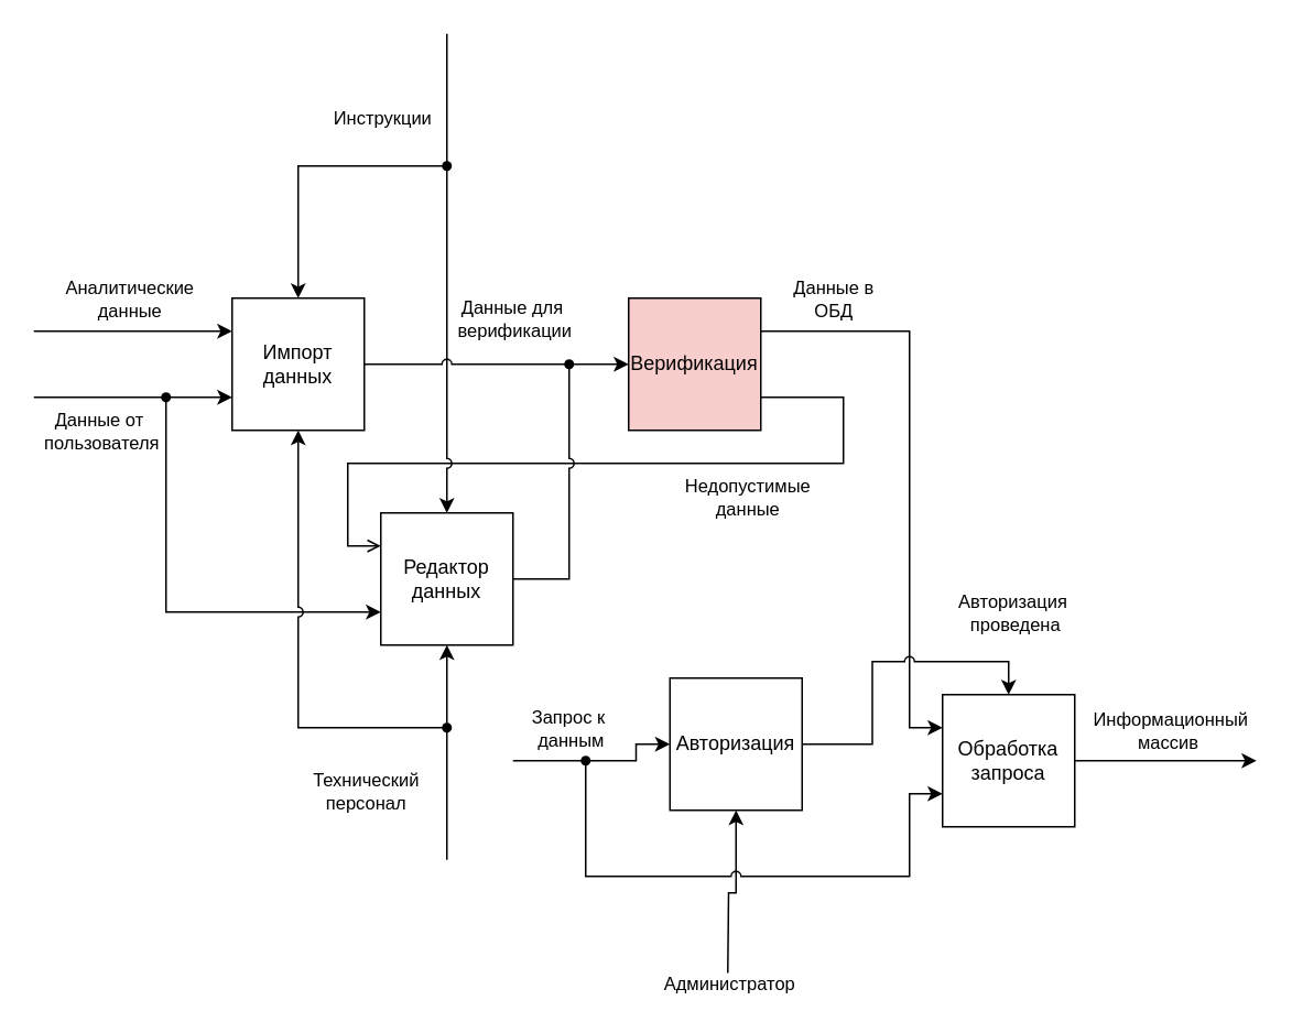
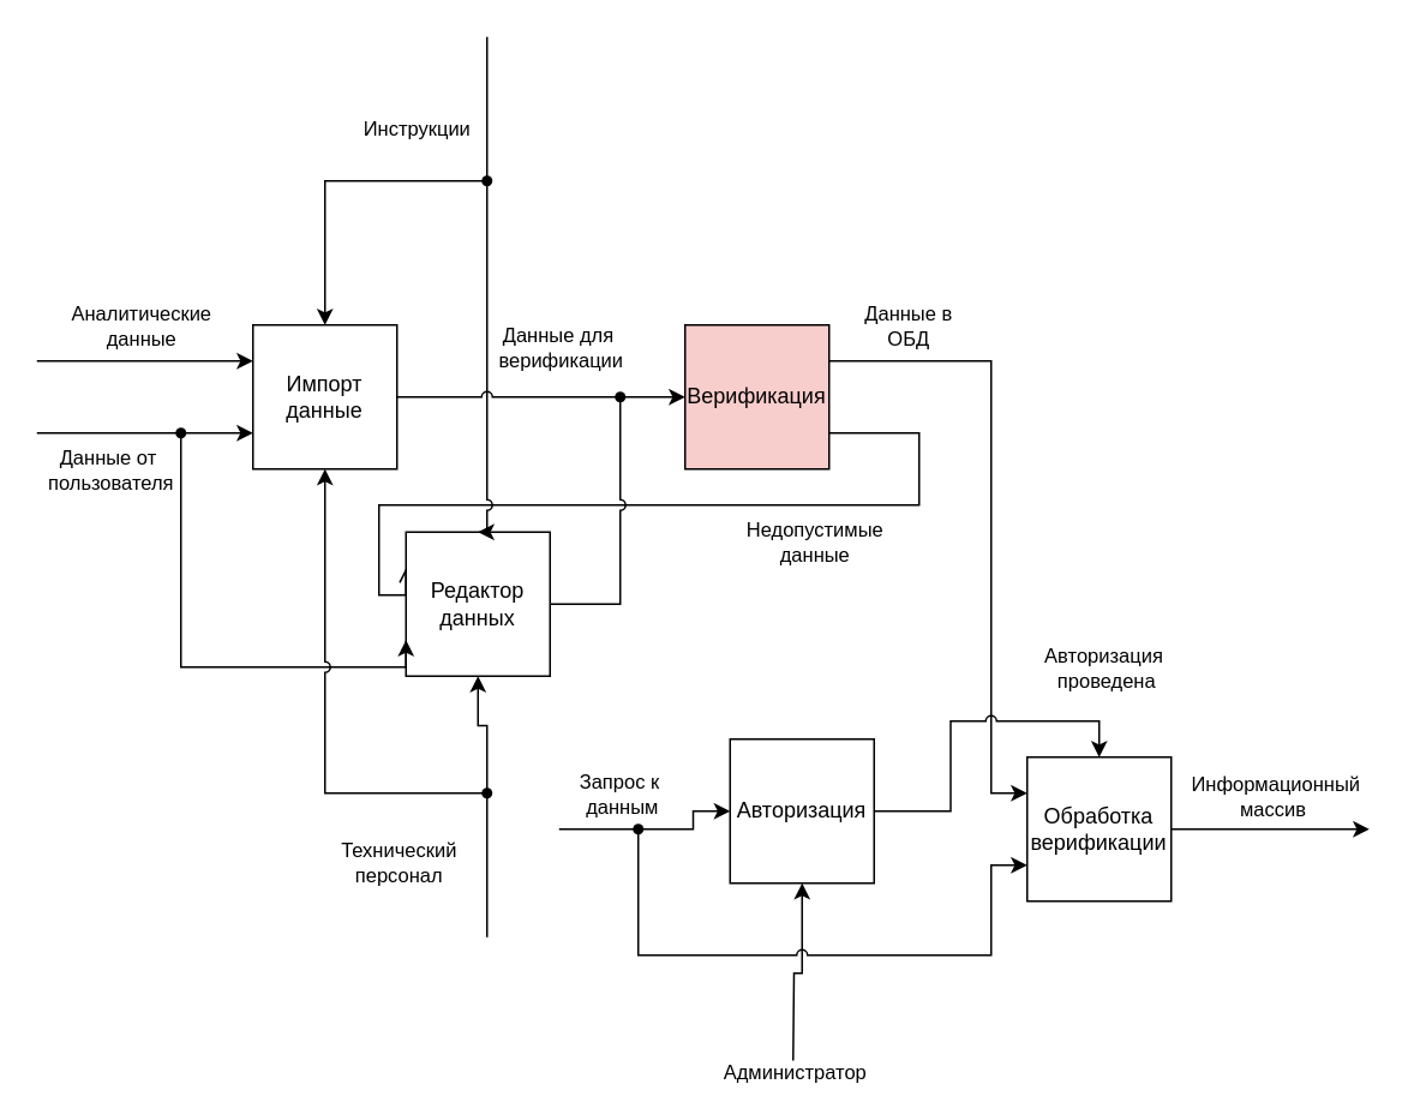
  <mxCell id="0" />
  <mxCell id="1" parent="0" />
  <mxCell id="2" style="edgeStyle=orthogonalEdgeStyle;rounded=0;orthogonalLoop=1;jettySize=auto;html=1;exitDx=0;exitDy=0;entryX=0;entryY=0.5;entryDx=0;entryDy=0;" parent="1" source="30" target="13" edge="1"><mxGeometry relative="1" as="geometry" /></mxCell>
  <mxCell id="3" style="edgeStyle=orthogonalEdgeStyle;rounded=0;orthogonalLoop=1;jettySize=auto;html=1;exitX=0.5;exitY=0;exitDx=0;exitDy=0;startArrow=classic;startFill=1;endArrow=none;endFill=0;jumpStyle=none;" parent="1" source="4" target="19" edge="1"><mxGeometry relative="1" as="geometry"><mxPoint x="300" y="20" as="targetPoint" /><Array as="points"><mxPoint x="180" y="100" /></Array></mxGeometry></mxCell>
- <mxCell id="4" value="Импорт данных" style="whiteSpace=wrap;html=1;aspect=fixed;" parent="1" vertex="1"><mxGeometry x="140" y="180" width="80" height="80" as="geometry" /></mxCell>
+ <mxCell id="4" value="Импорт данные" style="whiteSpace=wrap;html=1;aspect=fixed;" parent="1" vertex="1"><mxGeometry x="140" y="180" width="80" height="80" as="geometry" /></mxCell>
  <mxCell id="5" value="" style="endArrow=classic;html=1;rounded=0;entryX=0;entryY=0.25;entryDx=0;entryDy=0;" parent="1" target="4" edge="1"><mxGeometry width="50" height="50" relative="1" as="geometry"><mxPoint x="20" y="200" as="sourcePoint" /><mxPoint x="80" y="180" as="targetPoint" /></mxGeometry></mxCell>
  <mxCell id="6" value="Аналитические&lt;div&gt;данные&lt;/div&gt;" style="edgeLabel;html=1;align=center;verticalAlign=middle;resizable=0;points=[];" parent="5" vertex="1" connectable="0"><mxGeometry x="-0.076" y="-1" relative="1" as="geometry"><mxPoint x="2" y="-21" as="offset" /></mxGeometry></mxCell>
  <mxCell id="7" value="" style="endArrow=classic;html=1;rounded=0;entryX=0;entryY=0.75;entryDx=0;entryDy=0;" parent="1" source="22" target="4" edge="1"><mxGeometry width="50" height="50" relative="1" as="geometry"><mxPoint x="20" y="240" as="sourcePoint" /><mxPoint x="120" y="230" as="targetPoint" /></mxGeometry></mxCell>
  <mxCell id="8" value="Данные от&amp;nbsp;&lt;div&gt;пользователя&lt;/div&gt;" style="edgeLabel;html=1;align=center;verticalAlign=middle;resizable=0;points=[];" parent="7" vertex="1" connectable="0"><mxGeometry x="0.011" relative="1" as="geometry"><mxPoint x="-60" y="20" as="offset" /></mxGeometry></mxCell>
  <mxCell id="9" style="edgeStyle=orthogonalEdgeStyle;rounded=0;orthogonalLoop=1;jettySize=auto;html=1;entryX=0;entryY=0.25;entryDx=0;entryDy=0;exitX=1;exitY=0.75;exitDx=0;exitDy=0;endArrow=open;" parent="1" source="13" target="15" edge="1"><mxGeometry relative="1" as="geometry"><Array as="points"><mxPoint x="510" y="240" /><mxPoint x="510" y="280" /><mxPoint x="210" y="280" /><mxPoint x="210" y="330" /></Array></mxGeometry></mxCell>
  <mxCell id="10" value="Недопустимые&lt;div&gt;данные&lt;/div&gt;" style="edgeLabel;html=1;align=center;verticalAlign=middle;resizable=0;points=[];" parent="9" vertex="1" connectable="0"><mxGeometry x="-0.889" y="1" relative="1" as="geometry"><mxPoint x="-35" y="61" as="offset" /></mxGeometry></mxCell>
  <mxCell id="11" style="edgeStyle=orthogonalEdgeStyle;rounded=0;orthogonalLoop=1;jettySize=auto;html=1;exitX=1;exitY=0.25;exitDx=0;exitDy=0;entryX=0;entryY=0.25;entryDx=0;entryDy=0;jumpStyle=none;" parent="1" source="13" target="43" edge="1"><mxGeometry relative="1" as="geometry"><Array as="points"><mxPoint x="550" y="200" /><mxPoint x="550" y="440" /></Array></mxGeometry></mxCell>
  <mxCell id="12" value="Данные в&lt;br&gt;ОБД" style="edgeLabel;html=1;align=center;verticalAlign=middle;resizable=0;points=[];" parent="11" vertex="1" connectable="0"><mxGeometry x="-0.757" y="-2" relative="1" as="geometry"><mxPoint y="-22" as="offset" /></mxGeometry></mxCell>
  <mxCell id="13" value="Верификация" style="whiteSpace=wrap;html=1;aspect=fixed;fillColor=#f8cecc;" parent="1" vertex="1"><mxGeometry x="380" y="180" width="80" height="80" as="geometry" /></mxCell>
  <mxCell id="14" style="edgeStyle=orthogonalEdgeStyle;rounded=0;orthogonalLoop=1;jettySize=auto;html=1;jumpStyle=arc;endArrow=none;endFill=0;" parent="1" source="15" target="30" edge="1"><mxGeometry relative="1" as="geometry" /></mxCell>
- <mxCell id="15" value="Редактор данных" style="whiteSpace=wrap;html=1;aspect=fixed;" parent="1" vertex="1"><mxGeometry x="230" y="310" width="80" height="80" as="geometry" /></mxCell>
+ <mxCell id="15" value="Редактор данных" style="whiteSpace=wrap;html=1;aspect=fixed;" parent="1" vertex="1"><mxGeometry x="225" y="295" width="80" height="80" as="geometry" /></mxCell>
  <mxCell id="16" style="edgeStyle=orthogonalEdgeStyle;rounded=0;orthogonalLoop=1;jettySize=auto;html=1;endArrow=none;endFill=0;" parent="1" source="19" edge="1"><mxGeometry relative="1" as="geometry"><mxPoint x="270" y="20" as="targetPoint" /><Array as="points"><mxPoint x="270" y="20" /></Array></mxGeometry></mxCell>
  <mxCell id="17" value="Инструкции" style="edgeLabel;html=1;align=center;verticalAlign=middle;resizable=0;points=[];" parent="16" vertex="1" connectable="0"><mxGeometry x="0.056" y="-1" relative="1" as="geometry"><mxPoint x="-41" y="12" as="offset" /></mxGeometry></mxCell>
  <mxCell id="18" style="edgeStyle=orthogonalEdgeStyle;rounded=0;orthogonalLoop=1;jettySize=auto;html=1;entryX=0.5;entryY=0;entryDx=0;entryDy=0;jumpStyle=arc;" parent="1" source="19" target="15" edge="1"><mxGeometry relative="1" as="geometry"><Array as="points"><mxPoint x="270" y="110" /><mxPoint x="270" y="110" /></Array></mxGeometry></mxCell>
  <mxCell id="19" value="" style="shape=waypoint;sketch=0;fillStyle=solid;size=6;pointerEvents=1;points=[];fillColor=none;resizable=0;rotatable=0;perimeter=centerPerimeter;snapToPoint=1;" parent="1" vertex="1"><mxGeometry x="260" y="90" width="20" height="20" as="geometry" /></mxCell>
  <mxCell id="20" value="" style="endArrow=none;html=1;rounded=0;entryDx=0;entryDy=0;endFill=0;" parent="1" target="22" edge="1"><mxGeometry width="50" height="50" relative="1" as="geometry"><mxPoint x="20" y="240" as="sourcePoint" /><mxPoint x="140" y="240" as="targetPoint" /></mxGeometry></mxCell>
  <mxCell id="21" style="edgeStyle=orthogonalEdgeStyle;rounded=0;orthogonalLoop=1;jettySize=auto;html=1;entryX=0;entryY=0.75;entryDx=0;entryDy=0;" parent="1" source="22" target="15" edge="1"><mxGeometry relative="1" as="geometry"><mxPoint x="180" y="420" as="targetPoint" /><Array as="points"><mxPoint x="100" y="370" /></Array></mxGeometry></mxCell>
  <mxCell id="22" value="" style="shape=waypoint;sketch=0;fillStyle=solid;size=6;pointerEvents=1;points=[];fillColor=none;resizable=0;rotatable=0;perimeter=centerPerimeter;snapToPoint=1;" parent="1" vertex="1"><mxGeometry x="90" y="230" width="20" height="20" as="geometry" /></mxCell>
  <mxCell id="23" style="edgeStyle=orthogonalEdgeStyle;rounded=0;orthogonalLoop=1;jettySize=auto;html=1;entryX=0.5;entryY=1;entryDx=0;entryDy=0;" parent="1" source="27" target="15" edge="1"><mxGeometry relative="1" as="geometry" /></mxCell>
  <mxCell id="24" style="edgeStyle=orthogonalEdgeStyle;rounded=0;orthogonalLoop=1;jettySize=auto;html=1;entryX=0.5;entryY=1;entryDx=0;entryDy=0;jumpStyle=arc;" parent="1" source="27" target="4" edge="1"><mxGeometry relative="1" as="geometry"><Array as="points"><mxPoint x="270" y="440" /><mxPoint x="180" y="440" /></Array></mxGeometry></mxCell>
  <mxCell id="25" style="edgeStyle=orthogonalEdgeStyle;rounded=0;orthogonalLoop=1;jettySize=auto;html=1;endArrow=none;endFill=0;" parent="1" source="27" edge="1"><mxGeometry relative="1" as="geometry"><mxPoint x="270" y="520" as="targetPoint" /></mxGeometry></mxCell>
  <mxCell id="26" value="Технический&lt;div&gt;персонал&lt;/div&gt;" style="edgeLabel;html=1;align=center;verticalAlign=middle;resizable=0;points=[];" parent="25" vertex="1" connectable="0"><mxGeometry x="-0.065" y="2" relative="1" as="geometry"><mxPoint x="-52" as="offset" /></mxGeometry></mxCell>
  <mxCell id="27" value="" style="shape=waypoint;sketch=0;fillStyle=solid;size=6;pointerEvents=1;points=[];fillColor=none;resizable=0;rotatable=0;perimeter=centerPerimeter;snapToPoint=1;" parent="1" vertex="1"><mxGeometry x="260" y="430" width="20" height="20" as="geometry" /></mxCell>
  <mxCell id="28" value="" style="edgeStyle=orthogonalEdgeStyle;rounded=0;orthogonalLoop=1;jettySize=auto;html=1;exitX=1;exitY=0.5;exitDx=0;exitDy=0;entryDx=0;entryDy=0;endArrow=none;endFill=0;jumpStyle=arc;" parent="1" source="4" target="30" edge="1"><mxGeometry relative="1" as="geometry"><mxPoint x="220" y="220" as="sourcePoint" /><mxPoint x="380" y="220" as="targetPoint" /></mxGeometry></mxCell>
  <mxCell id="29" value="Данные для&amp;nbsp;&lt;div&gt;верификации&lt;/div&gt;" style="edgeLabel;html=1;align=center;verticalAlign=middle;resizable=0;points=[];" parent="28" vertex="1" connectable="0"><mxGeometry x="-0.001" y="-2" relative="1" as="geometry"><mxPoint x="28" y="-30" as="offset" /></mxGeometry></mxCell>
  <mxCell id="30" value="" style="shape=waypoint;sketch=0;fillStyle=solid;size=6;pointerEvents=1;points=[];fillColor=none;resizable=0;rotatable=0;perimeter=centerPerimeter;snapToPoint=1;" parent="1" vertex="1"><mxGeometry x="334" y="210" width="20" height="20" as="geometry" /></mxCell>
  <mxCell id="31" style="edgeStyle=orthogonalEdgeStyle;rounded=0;orthogonalLoop=1;jettySize=auto;html=1;startArrow=none;startFill=0;endArrow=none;endFill=0;" parent="1" source="40" edge="1"><mxGeometry relative="1" as="geometry"><mxPoint x="310" y="460" as="targetPoint" /></mxGeometry></mxCell>
  <mxCell id="32" value="Запрос к&amp;nbsp;&lt;div&gt;данным&lt;/div&gt;" style="edgeLabel;html=1;align=center;verticalAlign=middle;resizable=0;points=[];" parent="31" vertex="1" connectable="0"><mxGeometry x="0.209" y="2" relative="1" as="geometry"><mxPoint x="17" y="-22" as="offset" /></mxGeometry></mxCell>
  <mxCell id="33" style="edgeStyle=orthogonalEdgeStyle;rounded=0;orthogonalLoop=1;jettySize=auto;html=1;entryX=0.5;entryY=0;entryDx=0;entryDy=0;jumpStyle=arc;" parent="1" source="37" target="43" edge="1"><mxGeometry relative="1" as="geometry" /></mxCell>
  <mxCell id="34" value="Авторизация&amp;nbsp;&lt;div&gt;проведена&lt;/div&gt;" style="edgeLabel;html=1;align=center;verticalAlign=middle;resizable=0;points=[];" parent="33" vertex="1" connectable="0"><mxGeometry x="-0.78" y="2" relative="1" as="geometry"><mxPoint x="107" y="-78" as="offset" /></mxGeometry></mxCell>
  <mxCell id="35" style="edgeStyle=orthogonalEdgeStyle;rounded=0;orthogonalLoop=1;jettySize=auto;html=1;startArrow=classic;startFill=1;endArrow=none;endFill=0;" parent="1" source="37" edge="1"><mxGeometry relative="1" as="geometry"><mxPoint x="440" y="590" as="targetPoint" /></mxGeometry></mxCell>
  <mxCell id="36" value="Администратор" style="edgeLabel;html=1;align=center;verticalAlign=middle;resizable=0;points=[];" parent="35" vertex="1" connectable="0"><mxGeometry x="0.16" y="-2" relative="1" as="geometry"><mxPoint x="2" y="48" as="offset" /></mxGeometry></mxCell>
  <mxCell id="37" value="Авторизация" style="whiteSpace=wrap;html=1;aspect=fixed;" parent="1" vertex="1"><mxGeometry x="405" y="410" width="80" height="80" as="geometry" /></mxCell>
  <mxCell id="38" value="" style="edgeStyle=orthogonalEdgeStyle;rounded=0;orthogonalLoop=1;jettySize=auto;html=1;startArrow=classic;startFill=1;endArrow=none;endFill=0;" parent="1" source="37" target="40" edge="1"><mxGeometry relative="1" as="geometry"><mxPoint x="310" y="460" as="targetPoint" /><mxPoint x="390" y="460" as="sourcePoint" /></mxGeometry></mxCell>
  <mxCell id="39" style="edgeStyle=orthogonalEdgeStyle;rounded=0;orthogonalLoop=1;jettySize=auto;html=1;entryX=0;entryY=0.75;entryDx=0;entryDy=0;jumpStyle=arc;" edge="1" parent="1" source="40" target="43"><mxGeometry relative="1" as="geometry"><Array as="points"><mxPoint x="354" y="530" /><mxPoint x="550" y="530" /><mxPoint x="550" y="480" /></Array></mxGeometry></mxCell>
  <mxCell id="40" value="" style="shape=waypoint;sketch=0;fillStyle=solid;size=6;pointerEvents=1;points=[];fillColor=none;resizable=0;rotatable=0;perimeter=centerPerimeter;snapToPoint=1;" parent="1" vertex="1"><mxGeometry x="344" y="450" width="20" height="20" as="geometry" /></mxCell>
  <mxCell id="41" style="edgeStyle=orthogonalEdgeStyle;rounded=0;orthogonalLoop=1;jettySize=auto;html=1;" edge="1" parent="1" source="43"><mxGeometry relative="1" as="geometry"><mxPoint x="760" y="460" as="targetPoint" /></mxGeometry></mxCell>
  <mxCell id="42" value="Информационный&lt;div&gt;массив&amp;nbsp;&lt;/div&gt;" style="edgeLabel;html=1;align=center;verticalAlign=middle;resizable=0;points=[];" vertex="1" connectable="0" parent="41"><mxGeometry x="-0.005" y="1" relative="1" as="geometry"><mxPoint x="1" y="-19" as="offset" /></mxGeometry></mxCell>
- <mxCell id="43" value="Обработка запроса" style="whiteSpace=wrap;html=1;aspect=fixed;" parent="1" vertex="1"><mxGeometry x="570" y="420" width="80" height="80" as="geometry" /></mxCell>
+ <mxCell id="43" value="Обработка верификации" style="whiteSpace=wrap;html=1;aspect=fixed;" parent="1" vertex="1"><mxGeometry x="570" y="420" width="80" height="80" as="geometry" /></mxCell>
